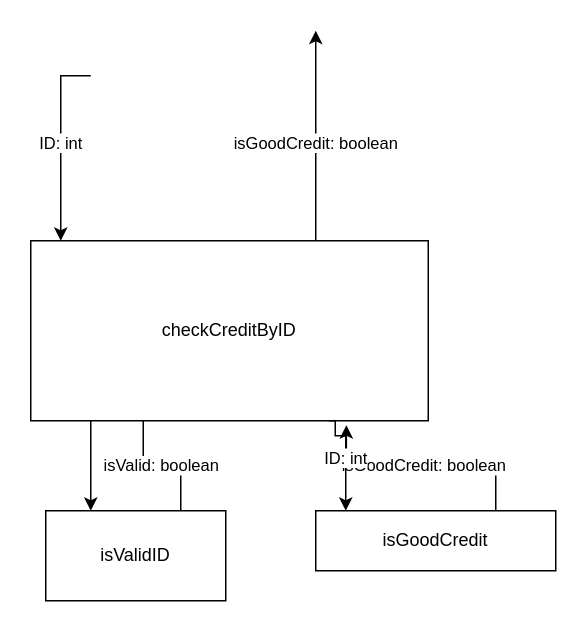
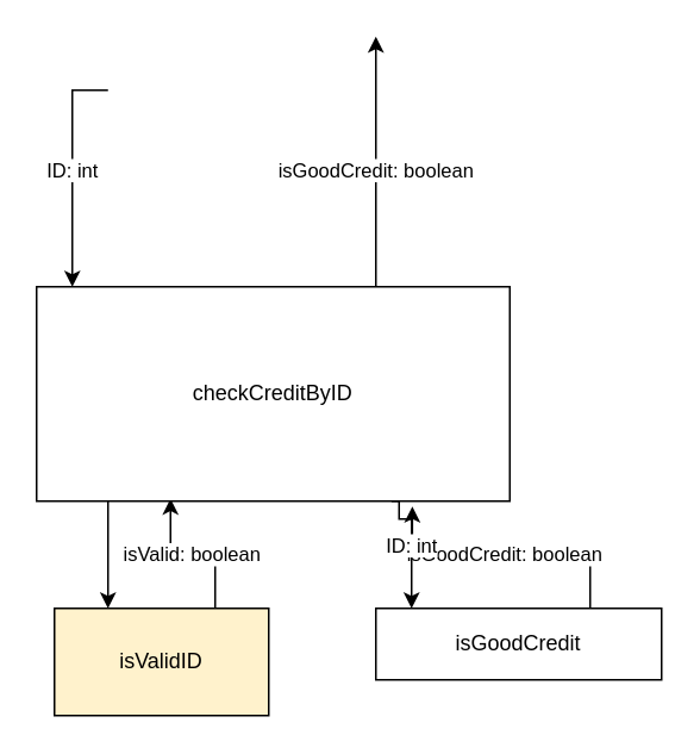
  <mxCell id="0" />
  <mxCell id="1" parent="0" />
- <mxCell id="2" value="isValid: boolean" style="edgeStyle=orthogonalEdgeStyle;rounded=0;orthogonalLoop=1;jettySize=auto;html=1;exitX=0.75;exitY=0;exitDx=0;exitDy=0;entryX=0.283;entryY=0.988;entryDx=0;entryDy=0;entryPerimeter=0;endArrow=none;" edge="1" parent="1" source="3" target="9"><mxGeometry relative="1" as="geometry" /></mxCell>
- <mxCell id="3" value="isValidID" style="rounded=0;whiteSpace=wrap;html=1;" vertex="1" parent="1"><mxGeometry x="30" y="340" width="120" height="60" as="geometry" /></mxCell>
+ <mxCell id="2" value="isValid: boolean" style="edgeStyle=orthogonalEdgeStyle;rounded=0;orthogonalLoop=1;jettySize=auto;html=1;exitX=0.75;exitY=0;exitDx=0;exitDy=0;entryX=0.283;entryY=0.988;entryDx=0;entryDy=0;entryPerimeter=0;" edge="1" parent="1" source="3" target="9"><mxGeometry relative="1" as="geometry" /></mxCell>
+ <mxCell id="3" value="isValidID" style="rounded=0;whiteSpace=wrap;html=1;fillColor=#fff2cc;" vertex="1" parent="1"><mxGeometry x="30" y="340" width="120" height="60" as="geometry" /></mxCell>
  <mxCell id="4" value="isGoodCredit: boolean" style="edgeStyle=orthogonalEdgeStyle;rounded=0;orthogonalLoop=1;jettySize=auto;html=1;exitX=0.75;exitY=0;exitDx=0;exitDy=0;entryX=0.794;entryY=1.025;entryDx=0;entryDy=0;entryPerimeter=0;" edge="1" parent="1" source="5" target="9"><mxGeometry relative="1" as="geometry"><mxPoint x="300" y="270" as="targetPoint" /></mxGeometry></mxCell>
  <mxCell id="5" value="isGoodCredit" style="rounded=0;whiteSpace=wrap;html=1;" vertex="1" parent="1"><mxGeometry x="210" y="340" width="160" height="40" as="geometry" /></mxCell>
  <mxCell id="6" value="isGoodCredit: boolean" style="edgeStyle=orthogonalEdgeStyle;rounded=0;orthogonalLoop=1;jettySize=auto;html=1;exitX=0.75;exitY=0;exitDx=0;exitDy=0;" edge="1" parent="1" source="9"><mxGeometry relative="1" as="geometry"><mxPoint x="210" y="20" as="targetPoint" /><Array as="points"><mxPoint x="210" y="160" /></Array></mxGeometry></mxCell>
  <mxCell id="7" value="ID: int" style="edgeStyle=orthogonalEdgeStyle;rounded=0;orthogonalLoop=1;jettySize=auto;html=1;exitX=0.25;exitY=1;exitDx=0;exitDy=0;" edge="1" parent="1" source="9"><mxGeometry relative="1" as="geometry"><mxPoint x="60" y="340" as="targetPoint" /><Array as="points"><mxPoint x="60" y="240" /><mxPoint x="60" y="340" /></Array></mxGeometry></mxCell>
  <mxCell id="8" value="ID: int" style="edgeStyle=orthogonalEdgeStyle;rounded=0;orthogonalLoop=1;jettySize=auto;html=1;exitX=0.75;exitY=1;exitDx=0;exitDy=0;" edge="1" parent="1" source="9" target="5"><mxGeometry relative="1" as="geometry"><Array as="points"><mxPoint x="223" y="290" /><mxPoint x="230" y="290" /></Array></mxGeometry></mxCell>
  <mxCell id="9" value="checkCreditByID" style="rounded=0;whiteSpace=wrap;html=1;" vertex="1" parent="1"><mxGeometry x="20" y="160" width="265" height="120" as="geometry" /></mxCell>
  <mxCell id="10" value="ID: int" style="edgeStyle=orthogonalEdgeStyle;rounded=0;orthogonalLoop=1;jettySize=auto;html=1;" edge="1" parent="1" target="9"><mxGeometry relative="1" as="geometry"><mxPoint x="60" y="50" as="sourcePoint" /><Array as="points"><mxPoint x="40" y="50" /></Array></mxGeometry></mxCell>
